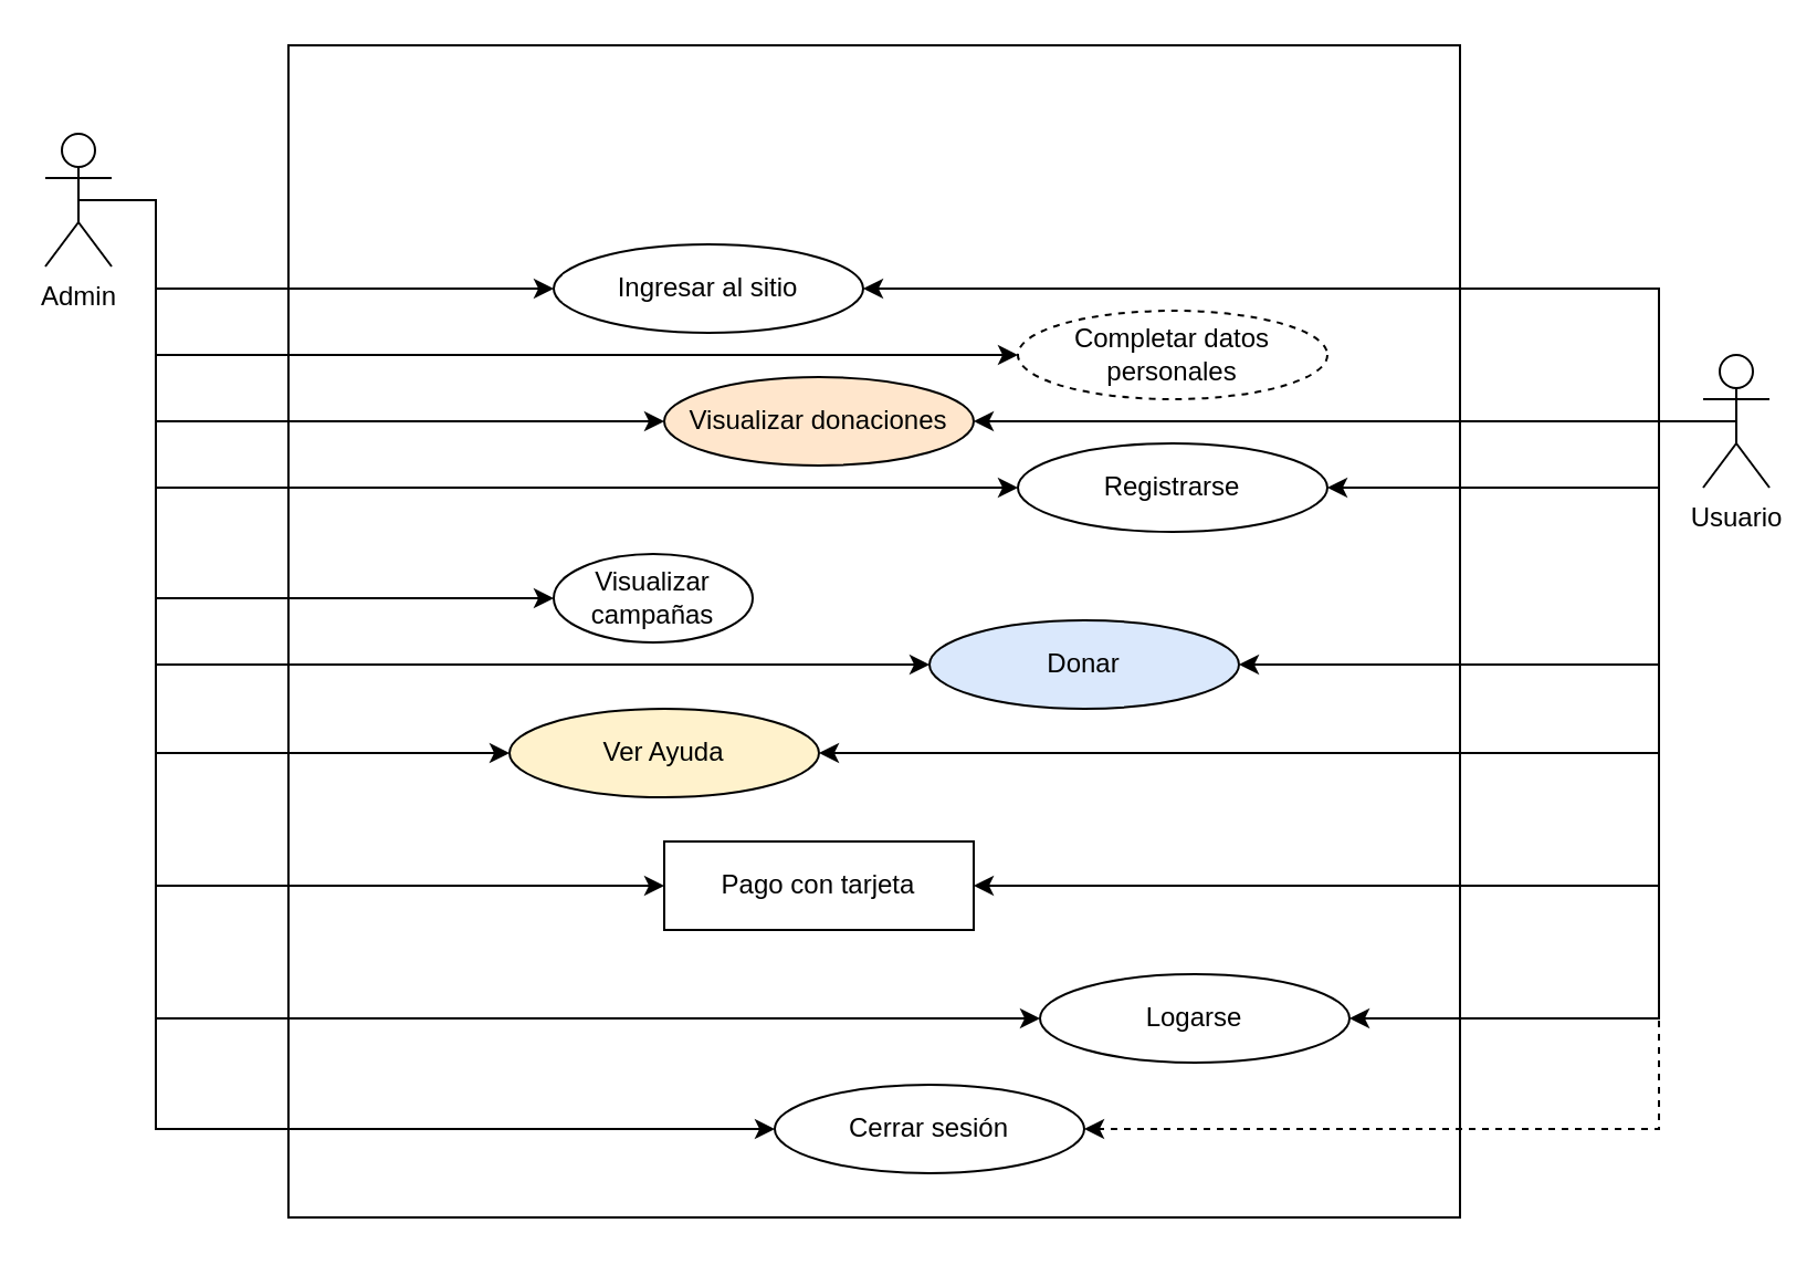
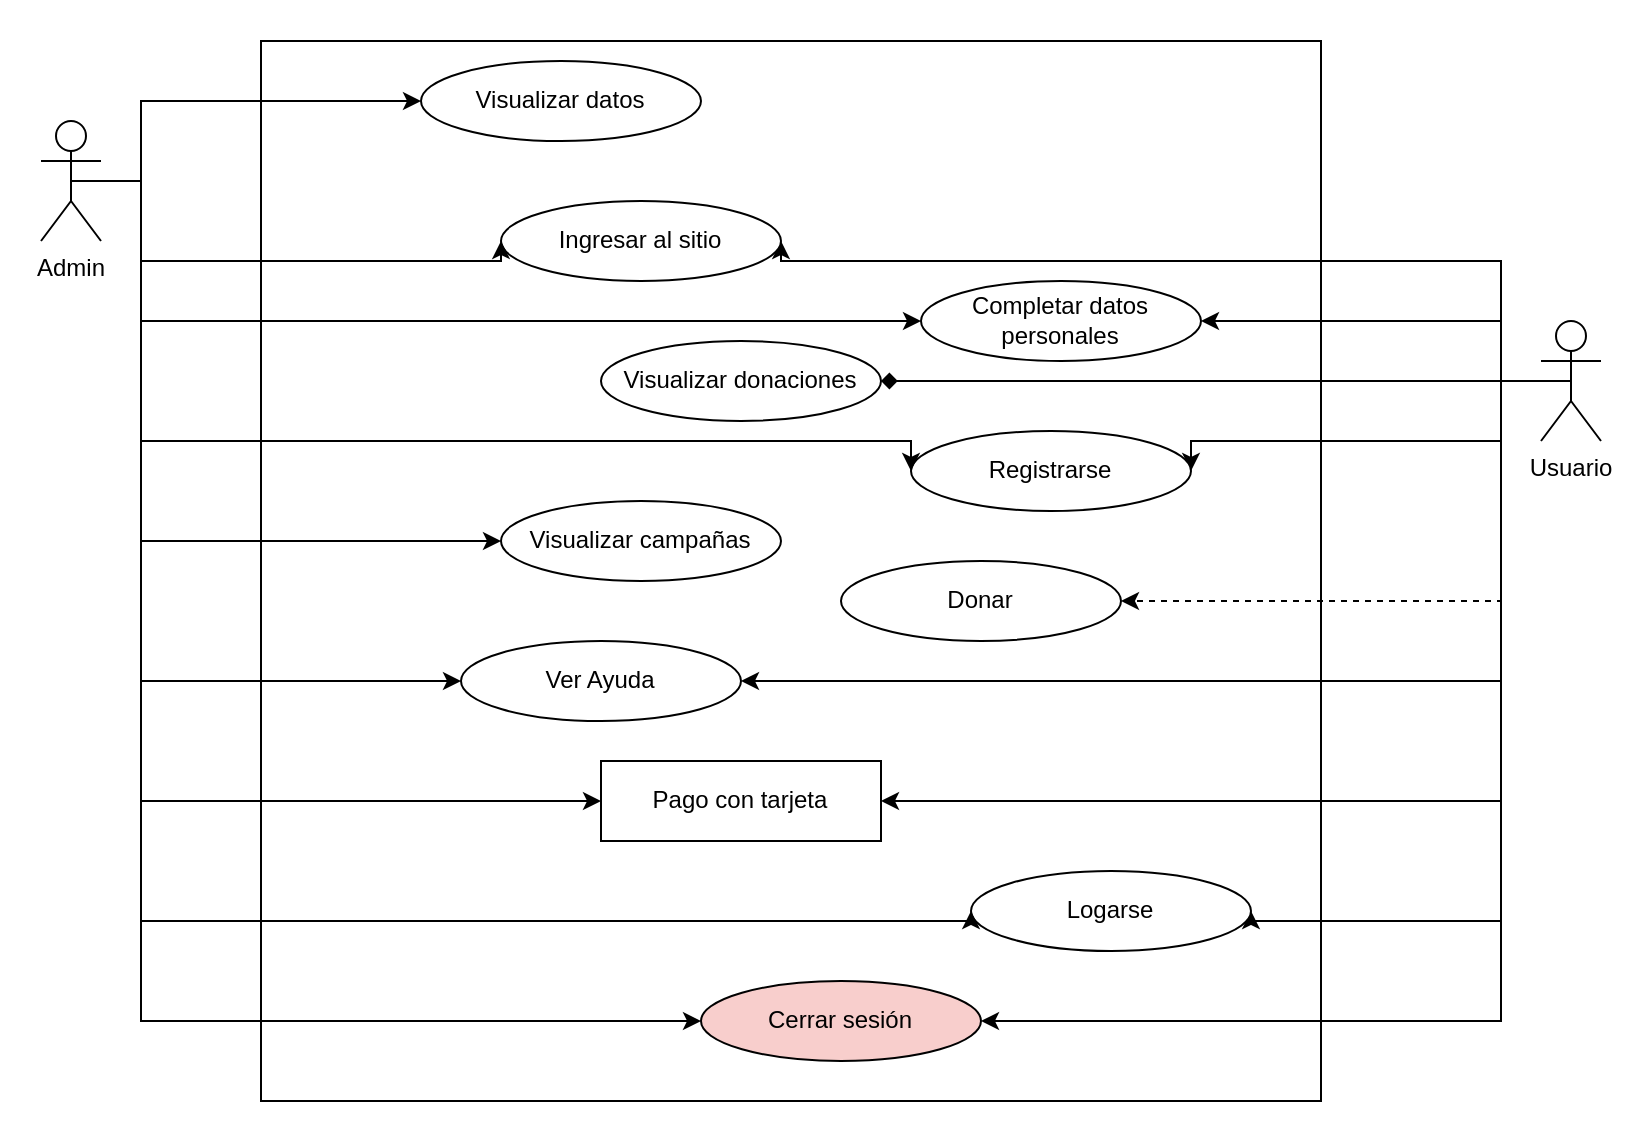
  <mxCell id="0" />
  <mxCell id="1" parent="0" />
  <mxCell id="2" value="" style="whiteSpace=wrap;html=1;aspect=fixed;" parent="1" vertex="1"><mxGeometry x="130" y="20" width="530" height="530" as="geometry" /></mxCell>
- <mxCell id="3" style="edgeStyle=orthogonalEdgeStyle;rounded=0;orthogonalLoop=1;jettySize=auto;html=1;exitX=0.5;exitY=0.5;exitDx=0;exitDy=0;exitPerimeter=0;entryX=1;entryY=0.5;entryDx=0;entryDy=0;" parent="1" source="12" target="18" edge="1"><mxGeometry relative="1" as="geometry"><Array as="points"><mxPoint x="750" y="190" /><mxPoint x="750" y="300" /></Array></mxGeometry></mxCell>
+ <mxCell id="3" style="edgeStyle=orthogonalEdgeStyle;rounded=0;orthogonalLoop=1;jettySize=auto;html=1;exitX=0.5;exitY=0.5;exitDx=0;exitDy=0;exitPerimeter=0;entryX=1;entryY=0.5;entryDx=0;entryDy=0;dashed=1;" parent="1" source="12" target="18" edge="1"><mxGeometry relative="1" as="geometry"><Array as="points"><mxPoint x="750" y="190" /><mxPoint x="750" y="300" /></Array></mxGeometry></mxCell>
  <mxCell id="4" style="edgeStyle=orthogonalEdgeStyle;rounded=0;orthogonalLoop=1;jettySize=auto;html=1;exitX=0.5;exitY=0.5;exitDx=0;exitDy=0;exitPerimeter=0;entryX=1;entryY=0.5;entryDx=0;entryDy=0;" parent="1" source="12" target="14" edge="1"><mxGeometry relative="1" as="geometry"><Array as="points"><mxPoint x="750" y="190" /><mxPoint x="750" y="220" /></Array></mxGeometry></mxCell>
  <mxCell id="5" style="edgeStyle=orthogonalEdgeStyle;rounded=0;orthogonalLoop=1;jettySize=auto;html=1;exitX=0.5;exitY=0.5;exitDx=0;exitDy=0;exitPerimeter=0;entryX=1;entryY=0.5;entryDx=0;entryDy=0;" parent="1" source="12" target="13" edge="1"><mxGeometry relative="1" as="geometry"><Array as="points"><mxPoint x="750" y="190" /><mxPoint x="750" y="130" /></Array></mxGeometry></mxCell>
  <mxCell id="6" style="edgeStyle=orthogonalEdgeStyle;rounded=0;orthogonalLoop=1;jettySize=auto;html=1;exitX=0.5;exitY=0.5;exitDx=0;exitDy=0;exitPerimeter=0;entryX=1;entryY=0.5;entryDx=0;entryDy=0;" parent="1" source="12" target="15" edge="1"><mxGeometry relative="1" as="geometry"><Array as="points"><mxPoint x="750" y="190" /><mxPoint x="750" y="460" /></Array></mxGeometry></mxCell>
  <mxCell id="7" style="edgeStyle=orthogonalEdgeStyle;rounded=0;orthogonalLoop=1;jettySize=auto;html=1;exitX=0.5;exitY=0.5;exitDx=0;exitDy=0;exitPerimeter=0;entryX=1;entryY=0.5;entryDx=0;entryDy=0;" parent="1" source="12" target="19" edge="1"><mxGeometry relative="1" as="geometry"><Array as="points"><mxPoint x="750" y="190" /><mxPoint x="750" y="340" /></Array></mxGeometry></mxCell>
- <mxCell id="8" style="edgeStyle=orthogonalEdgeStyle;rounded=0;orthogonalLoop=1;jettySize=auto;html=1;exitX=0.5;exitY=0.5;exitDx=0;exitDy=0;exitPerimeter=0;entryX=1;entryY=0.5;entryDx=0;entryDy=0;dashed=1;" parent="1" source="12" target="16" edge="1"><mxGeometry relative="1" as="geometry"><Array as="points"><mxPoint x="750" y="190" /><mxPoint x="750" y="510" /><mxPoint x="500" y="510" /></Array></mxGeometry></mxCell>
+ <mxCell id="8" style="edgeStyle=orthogonalEdgeStyle;rounded=0;orthogonalLoop=1;jettySize=auto;html=1;exitX=0.5;exitY=0.5;exitDx=0;exitDy=0;exitPerimeter=0;entryX=1;entryY=0.5;entryDx=0;entryDy=0;" parent="1" source="12" target="16" edge="1"><mxGeometry relative="1" as="geometry"><Array as="points"><mxPoint x="750" y="190" /><mxPoint x="750" y="510" /><mxPoint x="500" y="510" /></Array></mxGeometry></mxCell>
  <mxCell id="9" style="edgeStyle=orthogonalEdgeStyle;rounded=0;orthogonalLoop=1;jettySize=auto;html=1;exitX=0.5;exitY=0.5;exitDx=0;exitDy=0;exitPerimeter=0;entryX=1;entryY=0.5;entryDx=0;entryDy=0;" parent="1" source="12" target="20" edge="1"><mxGeometry relative="1" as="geometry"><Array as="points"><mxPoint x="750" y="190" /><mxPoint x="750" y="400" /></Array></mxGeometry></mxCell>
- <mxCell id="10" style="edgeStyle=orthogonalEdgeStyle;rounded=0;orthogonalLoop=1;jettySize=auto;html=1;exitX=0.5;exitY=0.5;exitDx=0;exitDy=0;exitPerimeter=0;entryX=1;entryY=0.5;entryDx=0;entryDy=0;" parent="1" source="12" target="21" edge="1"><mxGeometry relative="1" as="geometry" /></mxCell>
+ <mxCell id="10" style="edgeStyle=orthogonalEdgeStyle;rounded=0;orthogonalLoop=1;jettySize=auto;html=1;exitX=0.5;exitY=0.5;exitDx=0;exitDy=0;exitPerimeter=0;entryX=1;entryY=0.5;entryDx=0;entryDy=0;endArrow=diamond;" parent="1" source="12" target="21" edge="1"><mxGeometry relative="1" as="geometry" /></mxCell>
+ <mxCell id="11" style="edgeStyle=orthogonalEdgeStyle;rounded=0;orthogonalLoop=1;jettySize=auto;html=1;exitX=0.5;exitY=0.5;exitDx=0;exitDy=0;exitPerimeter=0;entryX=1;entryY=0.5;entryDx=0;entryDy=0;" parent="1" source="12" target="22" edge="1"><mxGeometry relative="1" as="geometry"><Array as="points"><mxPoint x="750" y="190" /><mxPoint x="750" y="160" /></Array></mxGeometry></mxCell>
  <mxCell id="12" value="Usuario" style="shape=umlActor;verticalLabelPosition=bottom;verticalAlign=top;html=1;outlineConnect=0;" parent="1" vertex="1"><mxGeometry x="770" y="160" width="30" height="60" as="geometry" /></mxCell>
- <mxCell id="13" value="Ingresar al sitio" style="ellipse;whiteSpace=wrap;html=1;" parent="1" vertex="1"><mxGeometry x="250" y="110" width="140" height="40" as="geometry" /></mxCell>
- <mxCell id="14" value="Registrarse" style="ellipse;whiteSpace=wrap;html=1;" parent="1" vertex="1"><mxGeometry x="460" y="200" width="140" height="40" as="geometry" /></mxCell>
- <mxCell id="15" value="Logarse" style="ellipse;whiteSpace=wrap;html=1;" parent="1" vertex="1"><mxGeometry x="470" y="440" width="140" height="40" as="geometry" /></mxCell>
- <mxCell id="16" value="Cerrar sesión" style="ellipse;whiteSpace=wrap;html=1;" parent="1" vertex="1"><mxGeometry x="350" y="490" width="140" height="40" as="geometry" /></mxCell>
- <mxCell id="17" value="Visualizar campañas" style="ellipse;whiteSpace=wrap;html=1;" parent="1" vertex="1"><mxGeometry x="250" y="250" width="90" height="40" as="geometry" /></mxCell>
- <mxCell id="18" value="Donar" style="ellipse;whiteSpace=wrap;html=1;fillColor=#dae8fc;" parent="1" vertex="1"><mxGeometry x="420" y="280" width="140" height="40" as="geometry" /></mxCell>
- <mxCell id="19" value="Ver Ayuda" style="ellipse;whiteSpace=wrap;html=1;fillColor=#fff2cc;" parent="1" vertex="1"><mxGeometry x="230" y="320" width="140" height="40" as="geometry" /></mxCell>
+ <mxCell id="13" value="Ingresar al sitio" style="ellipse;whiteSpace=wrap;html=1;" parent="1" vertex="1"><mxGeometry x="250" y="100" width="140" height="40" as="geometry" /></mxCell>
+ <mxCell id="14" value="Registrarse" style="ellipse;whiteSpace=wrap;html=1;" parent="1" vertex="1"><mxGeometry x="455" y="215" width="140" height="40" as="geometry" /></mxCell>
+ <mxCell id="15" value="Logarse" style="ellipse;whiteSpace=wrap;html=1;" parent="1" vertex="1"><mxGeometry x="485" y="435" width="140" height="40" as="geometry" /></mxCell>
+ <mxCell id="16" value="Cerrar sesión" style="ellipse;whiteSpace=wrap;html=1;fillColor=#f8cecc;" parent="1" vertex="1"><mxGeometry x="350" y="490" width="140" height="40" as="geometry" /></mxCell>
+ <mxCell id="17" value="Visualizar campañas" style="ellipse;whiteSpace=wrap;html=1;" parent="1" vertex="1"><mxGeometry x="250" y="250" width="140" height="40" as="geometry" /></mxCell>
+ <mxCell id="18" value="Donar" style="ellipse;whiteSpace=wrap;html=1;" parent="1" vertex="1"><mxGeometry x="420" y="280" width="140" height="40" as="geometry" /></mxCell>
+ <mxCell id="19" value="Ver Ayuda" style="ellipse;whiteSpace=wrap;html=1;" parent="1" vertex="1"><mxGeometry x="230" y="320" width="140" height="40" as="geometry" /></mxCell>
  <mxCell id="20" value="Pago con tarjeta" style="whiteSpace=wrap;html=1;rounded=0;" parent="1" vertex="1"><mxGeometry x="300" y="380" width="140" height="40" as="geometry" /></mxCell>
- <mxCell id="21" value="Visualizar donaciones" style="ellipse;whiteSpace=wrap;html=1;fillColor=#ffe6cc;" parent="1" vertex="1"><mxGeometry x="300" y="170" width="140" height="40" as="geometry" /></mxCell>
- <mxCell id="22" value="Completar datos personales" style="ellipse;whiteSpace=wrap;html=1;dashed=1;" parent="1" vertex="1"><mxGeometry x="460" y="140" width="140" height="40" as="geometry" /></mxCell>
+ <mxCell id="21" value="Visualizar donaciones" style="ellipse;whiteSpace=wrap;html=1;" parent="1" vertex="1"><mxGeometry x="300" y="170" width="140" height="40" as="geometry" /></mxCell>
+ <mxCell id="22" value="Completar datos personales" style="ellipse;whiteSpace=wrap;html=1;" parent="1" vertex="1"><mxGeometry x="460" y="140" width="140" height="40" as="geometry" /></mxCell>
  <mxCell id="23" style="edgeStyle=orthogonalEdgeStyle;rounded=0;orthogonalLoop=1;jettySize=auto;html=1;exitX=0.5;exitY=0.5;exitDx=0;exitDy=0;exitPerimeter=0;entryX=0;entryY=0.5;entryDx=0;entryDy=0;" edge="1" parent="1" source="34" target="17"><mxGeometry relative="1" as="geometry"><Array as="points"><mxPoint x="70" y="90" /><mxPoint x="70" y="270" /></Array></mxGeometry></mxCell>
- <mxCell id="25" style="edgeStyle=orthogonalEdgeStyle;rounded=0;orthogonalLoop=1;jettySize=auto;html=1;exitX=0.5;exitY=0.5;exitDx=0;exitDy=0;exitPerimeter=0;entryX=0;entryY=0.5;entryDx=0;entryDy=0;" edge="1" parent="1" source="34" target="21"><mxGeometry relative="1" as="geometry"><Array as="points"><mxPoint x="70" y="90" /><mxPoint x="70" y="190" /></Array></mxGeometry></mxCell>
+ <mxCell id="24" style="edgeStyle=orthogonalEdgeStyle;rounded=0;orthogonalLoop=1;jettySize=auto;html=1;exitX=0.5;exitY=0.5;exitDx=0;exitDy=0;exitPerimeter=0;entryX=0;entryY=0.5;entryDx=0;entryDy=0;" edge="1" parent="1" source="34" target="35"><mxGeometry relative="1" as="geometry"><Array as="points"><mxPoint x="70" y="90" /><mxPoint x="70" y="50" /></Array></mxGeometry></mxCell>
  <mxCell id="26" style="edgeStyle=orthogonalEdgeStyle;rounded=0;orthogonalLoop=1;jettySize=auto;html=1;exitX=0.5;exitY=0.5;exitDx=0;exitDy=0;exitPerimeter=0;entryX=0;entryY=0.5;entryDx=0;entryDy=0;" edge="1" parent="1" source="34" target="13"><mxGeometry relative="1" as="geometry"><Array as="points"><mxPoint x="70" y="90" /><mxPoint x="70" y="130" /></Array></mxGeometry></mxCell>
  <mxCell id="27" style="edgeStyle=orthogonalEdgeStyle;rounded=0;orthogonalLoop=1;jettySize=auto;html=1;exitX=0.5;exitY=0.5;exitDx=0;exitDy=0;exitPerimeter=0;entryX=0;entryY=0.5;entryDx=0;entryDy=0;" edge="1" parent="1" source="34" target="22"><mxGeometry relative="1" as="geometry"><Array as="points"><mxPoint x="70" y="90" /><mxPoint x="70" y="160" /></Array></mxGeometry></mxCell>
  <mxCell id="28" style="edgeStyle=orthogonalEdgeStyle;rounded=0;orthogonalLoop=1;jettySize=auto;html=1;exitX=0.5;exitY=0.5;exitDx=0;exitDy=0;exitPerimeter=0;entryX=0;entryY=0.5;entryDx=0;entryDy=0;" edge="1" parent="1" source="34" target="14"><mxGeometry relative="1" as="geometry"><Array as="points"><mxPoint x="70" y="90" /><mxPoint x="70" y="220" /></Array></mxGeometry></mxCell>
- <mxCell id="29" style="edgeStyle=orthogonalEdgeStyle;rounded=0;orthogonalLoop=1;jettySize=auto;html=1;exitX=0.5;exitY=0.5;exitDx=0;exitDy=0;exitPerimeter=0;entryX=0;entryY=0.5;entryDx=0;entryDy=0;" edge="1" parent="1" source="34" target="18"><mxGeometry relative="1" as="geometry"><Array as="points"><mxPoint x="70" y="90" /><mxPoint x="70" y="300" /></Array></mxGeometry></mxCell>
  <mxCell id="30" style="edgeStyle=orthogonalEdgeStyle;rounded=0;orthogonalLoop=1;jettySize=auto;html=1;exitX=0.5;exitY=0.5;exitDx=0;exitDy=0;exitPerimeter=0;entryX=0;entryY=0.5;entryDx=0;entryDy=0;" edge="1" parent="1" source="34" target="19"><mxGeometry relative="1" as="geometry"><Array as="points"><mxPoint x="70" y="90" /><mxPoint x="70" y="340" /></Array></mxGeometry></mxCell>
  <mxCell id="31" style="edgeStyle=orthogonalEdgeStyle;rounded=0;orthogonalLoop=1;jettySize=auto;html=1;exitX=0.5;exitY=0.5;exitDx=0;exitDy=0;exitPerimeter=0;entryX=0;entryY=0.5;entryDx=0;entryDy=0;" edge="1" parent="1" source="34" target="20"><mxGeometry relative="1" as="geometry"><Array as="points"><mxPoint x="70" y="90" /><mxPoint x="70" y="400" /></Array></mxGeometry></mxCell>
  <mxCell id="32" style="edgeStyle=orthogonalEdgeStyle;rounded=0;orthogonalLoop=1;jettySize=auto;html=1;exitX=0.5;exitY=0.5;exitDx=0;exitDy=0;exitPerimeter=0;entryX=0;entryY=0.5;entryDx=0;entryDy=0;" edge="1" parent="1" source="34" target="15"><mxGeometry relative="1" as="geometry"><Array as="points"><mxPoint x="70" y="90" /><mxPoint x="70" y="460" /></Array></mxGeometry></mxCell>
  <mxCell id="33" style="edgeStyle=orthogonalEdgeStyle;rounded=0;orthogonalLoop=1;jettySize=auto;html=1;exitX=0.5;exitY=0.5;exitDx=0;exitDy=0;exitPerimeter=0;entryX=0;entryY=0.5;entryDx=0;entryDy=0;" edge="1" parent="1" source="34" target="16"><mxGeometry relative="1" as="geometry"><Array as="points"><mxPoint x="70" y="90" /><mxPoint x="70" y="510" /></Array></mxGeometry></mxCell>
  <mxCell id="34" value="Admin" style="shape=umlActor;verticalLabelPosition=bottom;verticalAlign=top;html=1;outlineConnect=0;" vertex="1" parent="1"><mxGeometry x="20" y="60" width="30" height="60" as="geometry" /></mxCell>
+ <mxCell id="35" value="Visualizar datos" style="ellipse;whiteSpace=wrap;html=1;" vertex="1" parent="1"><mxGeometry x="210" width="140" height="40" as="geometry" y="30" /></mxCell>
